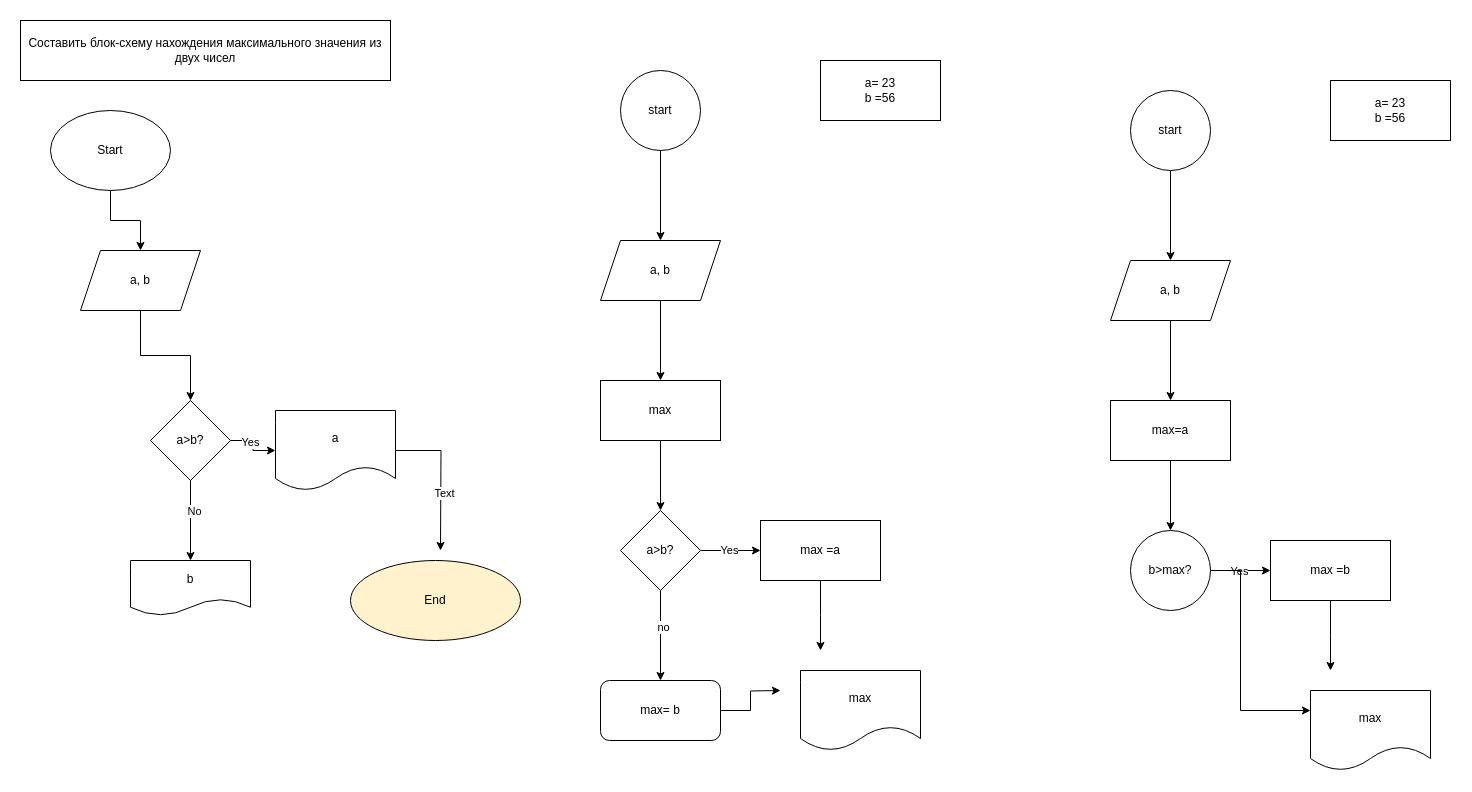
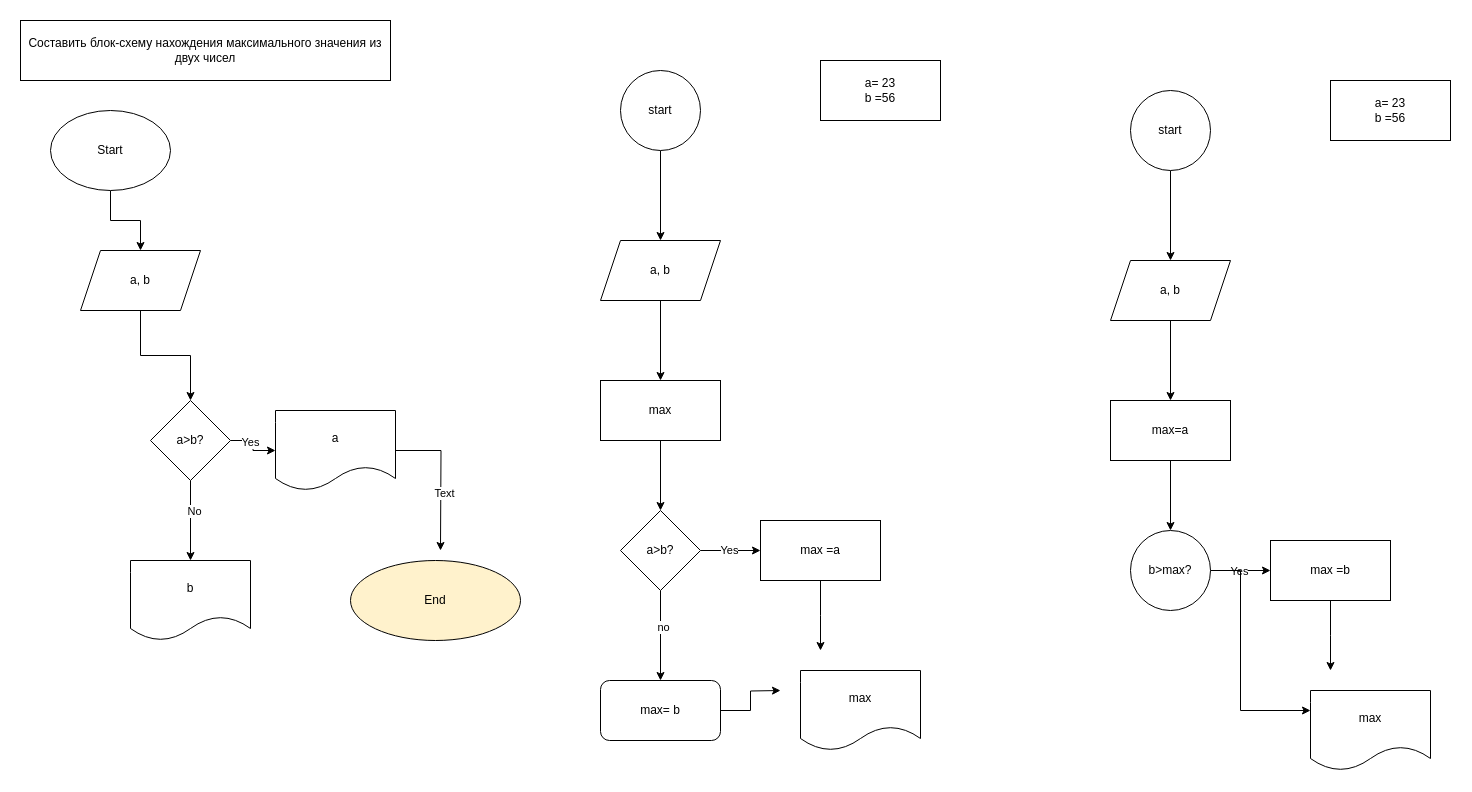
  <mxCell id="0" />
  <mxCell id="1" parent="0" />
  <mxCell id="2" value="Составить блок-схему нахождения максимального значения из двух чисел" style="whiteSpace=wrap;html=1;" vertex="1" parent="1"><mxGeometry y="20" width="370" height="60" as="geometry" x="20" /></mxCell>
  <mxCell id="3" value="" style="edgeStyle=orthogonalEdgeStyle;rounded=0;orthogonalLoop=1;jettySize=auto;html=1;" edge="1" parent="1" source="4" target="6"><mxGeometry relative="1" as="geometry" /></mxCell>
  <mxCell id="4" value="Start" style="ellipse;whiteSpace=wrap;html=1;" vertex="1" parent="1"><mxGeometry x="50" y="110" width="120" height="80" as="geometry" /></mxCell>
  <mxCell id="5" value="" style="edgeStyle=orthogonalEdgeStyle;rounded=0;orthogonalLoop=1;jettySize=auto;html=1;" edge="1" parent="1" source="6" target="11"><mxGeometry relative="1" as="geometry" /></mxCell>
  <mxCell id="6" value="a, b" style="shape=parallelogram;perimeter=parallelogramPerimeter;whiteSpace=wrap;html=1;fixedSize=1;" vertex="1" parent="1"><mxGeometry x="80" y="250" width="120" height="60" as="geometry" /></mxCell>
  <mxCell id="7" value="" style="edgeStyle=orthogonalEdgeStyle;rounded=0;orthogonalLoop=1;jettySize=auto;html=1;" edge="1" parent="1" source="11" target="14"><mxGeometry relative="1" as="geometry" /></mxCell>
  <mxCell id="8" value="Yes" style="edgeLabel;html=1;align=center;verticalAlign=middle;resizable=0;points=[];" vertex="1" connectable="0" parent="7"><mxGeometry x="-0.133" y="-3" relative="1" as="geometry"><mxPoint as="offset" /></mxGeometry></mxCell>
  <mxCell id="9" value="" style="edgeStyle=orthogonalEdgeStyle;rounded=0;orthogonalLoop=1;jettySize=auto;html=1;" edge="1" parent="1" source="11" target="15"><mxGeometry relative="1" as="geometry" /></mxCell>
  <mxCell id="10" value="No" style="edgeLabel;html=1;align=center;verticalAlign=middle;resizable=0;points=[];" vertex="1" connectable="0" parent="9"><mxGeometry x="-0.25" y="3" relative="1" as="geometry"><mxPoint as="offset" /></mxGeometry></mxCell>
  <mxCell id="11" value="a&amp;gt;b?" style="rhombus;whiteSpace=wrap;html=1;" vertex="1" parent="1"><mxGeometry x="150" y="400" width="80" height="80" as="geometry" /></mxCell>
  <mxCell id="12" style="edgeStyle=orthogonalEdgeStyle;rounded=0;orthogonalLoop=1;jettySize=auto;html=1;" edge="1" parent="1" source="14"><mxGeometry relative="1" as="geometry"><mxPoint x="440" y="550" as="targetPoint" /></mxGeometry></mxCell>
  <mxCell id="13" value="Text" style="edgeLabel;html=1;align=center;verticalAlign=middle;resizable=0;points=[];" vertex="1" connectable="0" parent="12"><mxGeometry x="0.203" y="3" relative="1" as="geometry"><mxPoint as="offset" /></mxGeometry></mxCell>
  <mxCell id="14" value="a" style="shape=document;whiteSpace=wrap;html=1;boundedLbl=1;" vertex="1" parent="1"><mxGeometry x="275" y="410" width="120" height="80" as="geometry" /></mxCell>
- <mxCell id="15" value="b" style="shape=document;whiteSpace=wrap;html=1;boundedLbl=1;" vertex="1" parent="1"><mxGeometry x="130" y="560" width="120" height="55" as="geometry" /></mxCell>
+ <mxCell id="15" value="b" style="shape=document;whiteSpace=wrap;html=1;boundedLbl=1;" vertex="1" parent="1"><mxGeometry x="130" y="560" width="120" height="80" as="geometry" /></mxCell>
  <mxCell id="16" value="End" style="ellipse;whiteSpace=wrap;html=1;fillColor=#fff2cc;" vertex="1" parent="1"><mxGeometry x="350" y="560" width="170" height="80" as="geometry" /></mxCell>
  <mxCell id="17" value="" style="edgeStyle=orthogonalEdgeStyle;rounded=0;orthogonalLoop=1;jettySize=auto;html=1;" edge="1" parent="1" source="18" target="20"><mxGeometry relative="1" as="geometry" /></mxCell>
  <mxCell id="18" value="start" style="ellipse;whiteSpace=wrap;html=1;" vertex="1" parent="1"><mxGeometry x="620" y="70" width="80" height="80" as="geometry" /></mxCell>
  <mxCell id="19" value="" style="edgeStyle=orthogonalEdgeStyle;rounded=0;orthogonalLoop=1;jettySize=auto;html=1;" edge="1" parent="1" source="20" target="22"><mxGeometry relative="1" as="geometry" /></mxCell>
  <mxCell id="20" value="a, b" style="shape=parallelogram;perimeter=parallelogramPerimeter;whiteSpace=wrap;html=1;fixedSize=1;" vertex="1" parent="1"><mxGeometry x="600" y="240" width="120" height="60" as="geometry" /></mxCell>
  <mxCell id="21" value="" style="edgeStyle=orthogonalEdgeStyle;rounded=0;orthogonalLoop=1;jettySize=auto;html=1;" edge="1" parent="1" source="22" target="27"><mxGeometry relative="1" as="geometry" /></mxCell>
  <mxCell id="22" value="max" style="whiteSpace=wrap;html=1;" vertex="1" parent="1"><mxGeometry x="600" y="380" width="120" height="60" as="geometry" /></mxCell>
  <mxCell id="23" value="" style="edgeStyle=orthogonalEdgeStyle;rounded=0;orthogonalLoop=1;jettySize=auto;html=1;" edge="1" parent="1" source="27" target="29"><mxGeometry relative="1" as="geometry" /></mxCell>
  <mxCell id="24" value="Yes" style="edgeLabel;html=1;align=center;verticalAlign=middle;resizable=0;points=[];" vertex="1" connectable="0" parent="23"><mxGeometry x="-0.067" y="1" relative="1" as="geometry"><mxPoint as="offset" /></mxGeometry></mxCell>
  <mxCell id="25" value="" style="edgeStyle=orthogonalEdgeStyle;rounded=0;orthogonalLoop=1;jettySize=auto;html=1;" edge="1" parent="1" source="27" target="31"><mxGeometry relative="1" as="geometry" /></mxCell>
  <mxCell id="26" value="no" style="edgeLabel;html=1;align=center;verticalAlign=middle;resizable=0;points=[];" vertex="1" connectable="0" parent="25"><mxGeometry x="-0.2" y="2" relative="1" as="geometry"><mxPoint as="offset" /></mxGeometry></mxCell>
  <mxCell id="27" value="a&amp;gt;b?" style="rhombus;whiteSpace=wrap;html=1;" vertex="1" parent="1"><mxGeometry x="620" y="510" width="80" height="80" as="geometry" /></mxCell>
  <mxCell id="28" value="" style="edgeStyle=orthogonalEdgeStyle;rounded=0;orthogonalLoop=1;jettySize=auto;html=1;" edge="1" parent="1" source="29"><mxGeometry relative="1" as="geometry"><mxPoint x="820" y="650" as="targetPoint" /></mxGeometry></mxCell>
  <mxCell id="29" value="max =a" style="whiteSpace=wrap;html=1;" vertex="1" parent="1"><mxGeometry x="760" y="520" width="120" height="60" as="geometry" /></mxCell>
  <mxCell id="30" style="edgeStyle=orthogonalEdgeStyle;rounded=0;orthogonalLoop=1;jettySize=auto;html=1;" edge="1" parent="1" source="31"><mxGeometry relative="1" as="geometry"><mxPoint x="780" y="690" as="targetPoint" /></mxGeometry></mxCell>
  <mxCell id="31" value="max= b" style="rounded=1;whiteSpace=wrap;html=1;" vertex="1" parent="1"><mxGeometry x="600" y="680" width="120" height="60" as="geometry" /></mxCell>
  <mxCell id="32" value="max" style="shape=document;whiteSpace=wrap;html=1;boundedLbl=1;" vertex="1" parent="1"><mxGeometry x="800" y="670" width="120" height="80" as="geometry" /></mxCell>
  <mxCell id="33" value="&lt;div&gt;a= 23&lt;/div&gt;&lt;div&gt;b =56&lt;br&gt;&lt;/div&gt;" style="whiteSpace=wrap;html=1;" vertex="1" parent="1"><mxGeometry x="820" y="60" width="120" height="60" as="geometry" /></mxCell>
  <mxCell id="34" value="" style="edgeStyle=orthogonalEdgeStyle;rounded=0;orthogonalLoop=1;jettySize=auto;html=1;" edge="1" source="35" target="37" parent="1"><mxGeometry relative="1" as="geometry" /></mxCell>
  <mxCell id="35" value="start" style="ellipse;whiteSpace=wrap;html=1;" vertex="1" parent="1"><mxGeometry x="1130" y="90" width="80" height="80" as="geometry" /></mxCell>
  <mxCell id="36" value="" style="edgeStyle=orthogonalEdgeStyle;rounded=0;orthogonalLoop=1;jettySize=auto;html=1;" edge="1" source="37" target="39" parent="1"><mxGeometry relative="1" as="geometry" /></mxCell>
  <mxCell id="37" value="a, b" style="shape=parallelogram;perimeter=parallelogramPerimeter;whiteSpace=wrap;html=1;fixedSize=1;" vertex="1" parent="1"><mxGeometry x="1110" y="260" width="120" height="60" as="geometry" /></mxCell>
  <mxCell id="38" value="" style="edgeStyle=orthogonalEdgeStyle;rounded=0;orthogonalLoop=1;jettySize=auto;html=1;" edge="1" source="39" target="43" parent="1"><mxGeometry relative="1" as="geometry" /></mxCell>
  <mxCell id="39" value="max=a" style="whiteSpace=wrap;html=1;" vertex="1" parent="1"><mxGeometry x="1110" y="400" width="120" height="60" as="geometry" /></mxCell>
  <mxCell id="40" value="" style="edgeStyle=orthogonalEdgeStyle;rounded=0;orthogonalLoop=1;jettySize=auto;html=1;" edge="1" source="43" target="45" parent="1"><mxGeometry relative="1" as="geometry"><Array as="points"><mxPoint x="1240" y="570" /><mxPoint x="1240" y="570" /></Array></mxGeometry></mxCell>
  <mxCell id="41" value="Yes" style="edgeLabel;html=1;align=center;verticalAlign=middle;resizable=0;points=[];" vertex="1" connectable="0" parent="40"><mxGeometry x="-0.067" y="1" relative="1" as="geometry"><mxPoint y="1" as="offset" /></mxGeometry></mxCell>
  <mxCell id="42" value="" style="edgeStyle=orthogonalEdgeStyle;rounded=0;orthogonalLoop=1;jettySize=auto;html=1;entryX=0;entryY=0.25;entryDx=0;entryDy=0;" edge="1" parent="1" source="43" target="46"><mxGeometry relative="1" as="geometry"><mxPoint x="1170" y="700" as="targetPoint" /><Array as="points"><mxPoint x="1240" y="570" /><mxPoint x="1240" y="710" /></Array></mxGeometry></mxCell>
  <mxCell id="43" value="b&amp;gt;max?" style="ellipse;whiteSpace=wrap;html=1;" vertex="1" parent="1"><mxGeometry x="1130" y="530" width="80" height="80" as="geometry" /></mxCell>
  <mxCell id="44" value="" style="edgeStyle=orthogonalEdgeStyle;rounded=0;orthogonalLoop=1;jettySize=auto;html=1;" edge="1" source="45" parent="1"><mxGeometry relative="1" as="geometry"><mxPoint x="1330" y="670" as="targetPoint" /></mxGeometry></mxCell>
  <mxCell id="45" value="max =b" style="whiteSpace=wrap;html=1;" vertex="1" parent="1"><mxGeometry x="1270" y="540" width="120" height="60" as="geometry" /></mxCell>
  <mxCell id="46" value="max" style="shape=document;whiteSpace=wrap;html=1;boundedLbl=1;" vertex="1" parent="1"><mxGeometry x="1310" y="690" width="120" height="80" as="geometry" /></mxCell>
  <mxCell id="47" value="&lt;div&gt;a= 23&lt;/div&gt;&lt;div&gt;b =56&lt;br&gt;&lt;/div&gt;" style="whiteSpace=wrap;html=1;" vertex="1" parent="1"><mxGeometry x="1330" y="80" width="120" height="60" as="geometry" /></mxCell>
